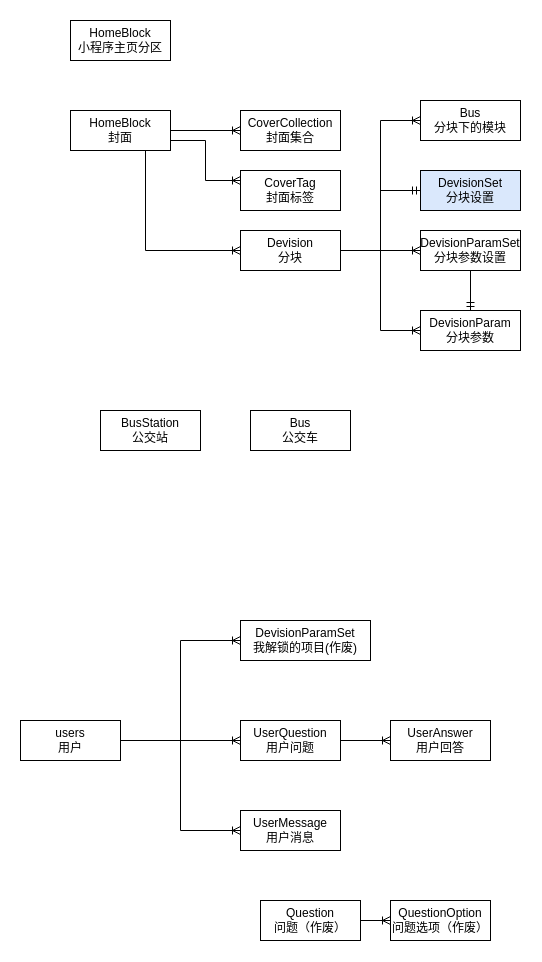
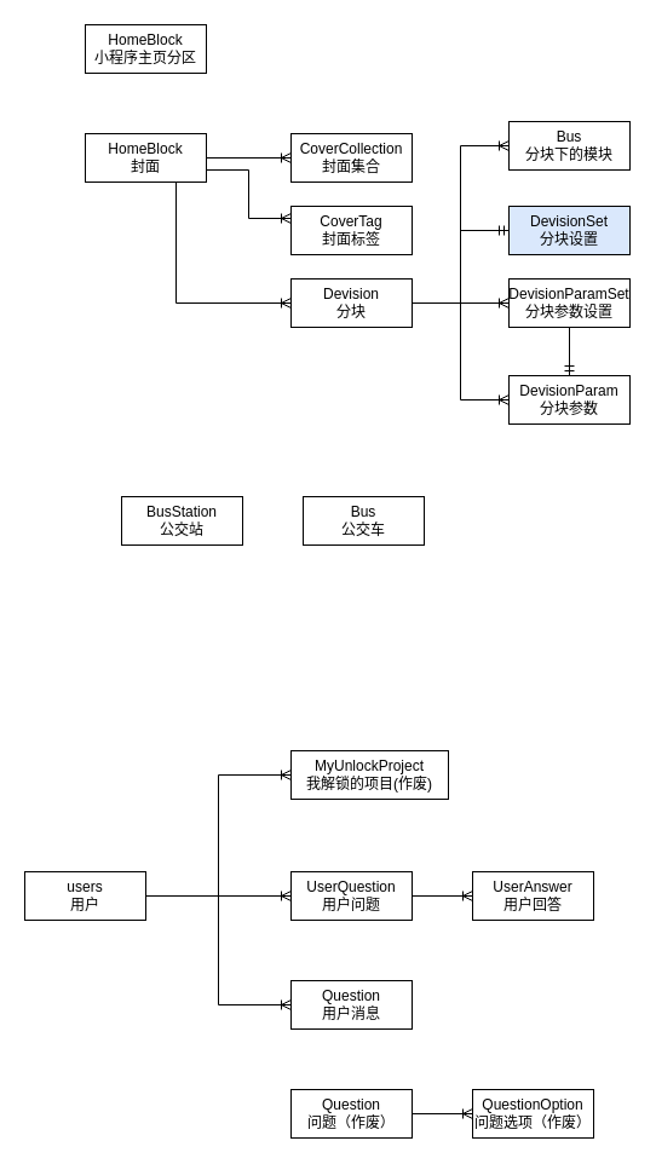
  <mxCell id="0" />
  <mxCell id="1" parent="0" />
  <mxCell id="2" style="edgeStyle=orthogonalEdgeStyle;rounded=0;orthogonalLoop=1;jettySize=auto;html=1;entryX=0;entryY=0.5;entryDx=0;entryDy=0;endArrow=ERoneToMany;endFill=0;" edge="1" parent="1" source="5" target="7"><mxGeometry relative="1" as="geometry" /></mxCell>
  <mxCell id="3" value="" style="edgeStyle=orthogonalEdgeStyle;rounded=0;orthogonalLoop=1;jettySize=auto;html=1;endArrow=ERoneToMany;endFill=0;exitX=1;exitY=0.75;exitDx=0;exitDy=0;entryX=0;entryY=0.25;entryDx=0;entryDy=0;" edge="1" parent="1" source="5" target="6"><mxGeometry relative="1" as="geometry" /></mxCell>
  <mxCell id="4" style="edgeStyle=orthogonalEdgeStyle;rounded=0;orthogonalLoop=1;jettySize=auto;html=1;entryX=0;entryY=0.5;entryDx=0;entryDy=0;endArrow=ERoneToMany;endFill=0;exitX=0.75;exitY=1;exitDx=0;exitDy=0;" edge="1" parent="1" source="5" target="12"><mxGeometry relative="1" as="geometry" /></mxCell>
  <mxCell id="5" value="HomeBlock&lt;br&gt;封面" style="whiteSpace=wrap;html=1;align=center;" vertex="1" parent="1"><mxGeometry x="70" y="110" width="100" height="40" as="geometry" /></mxCell>
  <mxCell id="6" value="CoverTag&lt;br&gt;封面标签" style="whiteSpace=wrap;html=1;align=center;" vertex="1" parent="1"><mxGeometry x="240" y="170" width="100" height="40" as="geometry" /></mxCell>
  <mxCell id="7" value="CoverCollection&lt;br&gt;封面集合" style="whiteSpace=wrap;html=1;align=center;" vertex="1" parent="1"><mxGeometry x="240" y="110" width="100" height="40" as="geometry" /></mxCell>
  <mxCell id="8" style="edgeStyle=orthogonalEdgeStyle;rounded=0;orthogonalLoop=1;jettySize=auto;html=1;entryX=0;entryY=0.5;entryDx=0;entryDy=0;endArrow=ERoneToMany;endFill=0;" edge="1" parent="1" source="12" target="14"><mxGeometry relative="1" as="geometry" /></mxCell>
  <mxCell id="9" style="edgeStyle=orthogonalEdgeStyle;rounded=0;orthogonalLoop=1;jettySize=auto;html=1;exitX=1;exitY=0.5;exitDx=0;exitDy=0;entryX=0;entryY=0.5;entryDx=0;entryDy=0;endArrow=ERoneToMany;endFill=0;" edge="1" parent="1" source="12" target="15"><mxGeometry relative="1" as="geometry" /></mxCell>
  <mxCell id="10" style="edgeStyle=orthogonalEdgeStyle;rounded=0;orthogonalLoop=1;jettySize=auto;html=1;entryX=0;entryY=0.5;entryDx=0;entryDy=0;endArrow=ERmandOne;endFill=0;exitX=1;exitY=0.5;exitDx=0;exitDy=0;" edge="1" parent="1" source="12" target="16"><mxGeometry relative="1" as="geometry" /></mxCell>
  <mxCell id="11" style="edgeStyle=orthogonalEdgeStyle;rounded=0;orthogonalLoop=1;jettySize=auto;html=1;entryX=0;entryY=0.5;entryDx=0;entryDy=0;endArrow=ERoneToMany;endFill=0;" edge="1" parent="1" source="12" target="18"><mxGeometry relative="1" as="geometry" /></mxCell>
  <mxCell id="12" value="Devision&lt;br&gt;分块" style="whiteSpace=wrap;html=1;align=center;" vertex="1" parent="1"><mxGeometry x="240" y="230" width="100" height="40" as="geometry" /></mxCell>
  <mxCell id="13" style="edgeStyle=orthogonalEdgeStyle;rounded=0;orthogonalLoop=1;jettySize=auto;html=1;exitX=0.5;exitY=1;exitDx=0;exitDy=0;entryX=0.5;entryY=0;entryDx=0;entryDy=0;endArrow=ERmandOne;endFill=0;" edge="1" parent="1" source="14" target="15"><mxGeometry relative="1" as="geometry" /></mxCell>
  <mxCell id="14" value="DevisionParamSet&lt;br&gt;分块参数设置" style="whiteSpace=wrap;html=1;align=center;" vertex="1" parent="1"><mxGeometry x="420" y="230" width="100" height="40" as="geometry" /></mxCell>
  <mxCell id="15" value="DevisionParam&lt;br&gt;分块参数" style="whiteSpace=wrap;html=1;align=center;" vertex="1" parent="1"><mxGeometry x="420" y="310" width="100" height="40" as="geometry" /></mxCell>
  <mxCell id="16" value="DevisionSet&lt;br&gt;分块设置" style="whiteSpace=wrap;html=1;align=center;fillColor=#dae8fc;" vertex="1" parent="1"><mxGeometry x="420" y="170" width="100" height="40" as="geometry" /></mxCell>
  <mxCell id="17" value="HomeBlock&lt;br&gt;小程序主页分区" style="whiteSpace=wrap;html=1;align=center;" vertex="1" parent="1"><mxGeometry x="70" y="20" width="100" height="40" as="geometry" /></mxCell>
  <mxCell id="18" value="Bus&lt;br&gt;分块下的模块" style="whiteSpace=wrap;html=1;align=center;" vertex="1" parent="1"><mxGeometry x="420" y="100" width="100" height="40" as="geometry" /></mxCell>
- <mxCell id="19" value="DevisionParamSet&lt;br&gt;我解锁的项目(作废)" style="whiteSpace=wrap;html=1;align=center;" vertex="1" parent="1"><mxGeometry x="240" y="620" width="130" height="40" as="geometry" /></mxCell>
+ <mxCell id="19" value="MyUnlockProject&lt;br&gt;我解锁的项目(作废)" style="whiteSpace=wrap;html=1;align=center;" vertex="1" parent="1"><mxGeometry x="240" y="620" width="130" height="40" as="geometry" /></mxCell>
  <mxCell id="20" style="edgeStyle=orthogonalEdgeStyle;rounded=0;orthogonalLoop=1;jettySize=auto;html=1;endArrow=ERoneToMany;endFill=0;" edge="1" parent="1" source="22" target="23"><mxGeometry relative="1" as="geometry" /></mxCell>
  <mxCell id="21" style="edgeStyle=orthogonalEdgeStyle;rounded=0;orthogonalLoop=1;jettySize=auto;html=1;entryX=0;entryY=0.5;entryDx=0;entryDy=0;endArrow=ERoneToMany;endFill=0;exitX=1;exitY=0.5;exitDx=0;exitDy=0;" edge="1" parent="1" source="26" target="24"><mxGeometry relative="1" as="geometry" /></mxCell>
- <mxCell id="22" value="Question&lt;br&gt;问题（作废）" style="whiteSpace=wrap;html=1;align=center;" vertex="1" parent="1"><mxGeometry x="260" y="900" width="100" height="40" as="geometry" /></mxCell>
+ <mxCell id="22" value="Question&lt;br&gt;问题（作废）" style="whiteSpace=wrap;html=1;align=center;" vertex="1" parent="1"><mxGeometry x="240" y="900" width="100" height="40" as="geometry" /></mxCell>
  <mxCell id="23" value="QuestionOption&lt;br&gt;问题选项（作废）" style="whiteSpace=wrap;html=1;align=center;" vertex="1" parent="1"><mxGeometry x="390" y="900" width="100" height="40" as="geometry" /></mxCell>
  <mxCell id="24" value="UserAnswer&lt;br&gt;用户回答" style="whiteSpace=wrap;html=1;align=center;" vertex="1" parent="1"><mxGeometry x="390" y="720" width="100" height="40" as="geometry" /></mxCell>
- <mxCell id="25" value="UserMessage&lt;br&gt;用户消息" style="whiteSpace=wrap;html=1;align=center;" vertex="1" parent="1"><mxGeometry x="240" y="810" width="100" height="40" as="geometry" /></mxCell>
+ <mxCell id="25" value="Question&lt;br&gt;用户消息" style="whiteSpace=wrap;html=1;align=center;" vertex="1" parent="1"><mxGeometry x="240" y="810" width="100" height="40" as="geometry" /></mxCell>
  <mxCell id="26" value="UserQuestion&lt;br&gt;用户问题" style="whiteSpace=wrap;html=1;align=center;" vertex="1" parent="1"><mxGeometry x="240" y="720" width="100" height="40" as="geometry" /></mxCell>
  <mxCell id="27" style="edgeStyle=orthogonalEdgeStyle;rounded=0;orthogonalLoop=1;jettySize=auto;html=1;entryX=0;entryY=0.5;entryDx=0;entryDy=0;endArrow=ERoneToMany;endFill=0;" edge="1" parent="1" source="30" target="19"><mxGeometry relative="1" as="geometry" /></mxCell>
  <mxCell id="28" style="edgeStyle=orthogonalEdgeStyle;rounded=0;orthogonalLoop=1;jettySize=auto;html=1;entryX=0;entryY=0.5;entryDx=0;entryDy=0;endArrow=ERoneToMany;endFill=0;" edge="1" parent="1" source="30" target="26"><mxGeometry relative="1" as="geometry" /></mxCell>
  <mxCell id="29" style="edgeStyle=orthogonalEdgeStyle;rounded=0;orthogonalLoop=1;jettySize=auto;html=1;entryX=0;entryY=0.5;entryDx=0;entryDy=0;endArrow=ERoneToMany;endFill=0;" edge="1" parent="1" source="30" target="25"><mxGeometry relative="1" as="geometry" /></mxCell>
  <mxCell id="30" value="users&lt;br&gt;用户" style="whiteSpace=wrap;html=1;align=center;" vertex="1" parent="1"><mxGeometry x="20" y="720" width="100" height="40" as="geometry" /></mxCell>
  <mxCell id="31" value="Bus&lt;br&gt;公交车" style="whiteSpace=wrap;html=1;align=center;" vertex="1" parent="1"><mxGeometry x="250" y="410" width="100" height="40" as="geometry" /></mxCell>
  <mxCell id="32" value="BusStation&lt;br&gt;公交站" style="whiteSpace=wrap;html=1;align=center;" vertex="1" parent="1"><mxGeometry x="100" y="410" width="100" height="40" as="geometry" /></mxCell>
